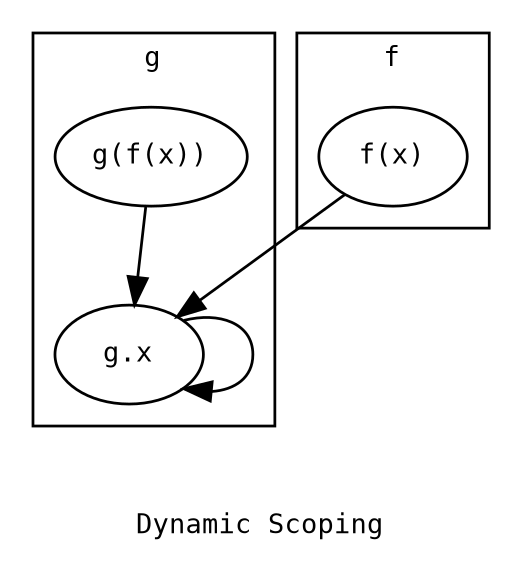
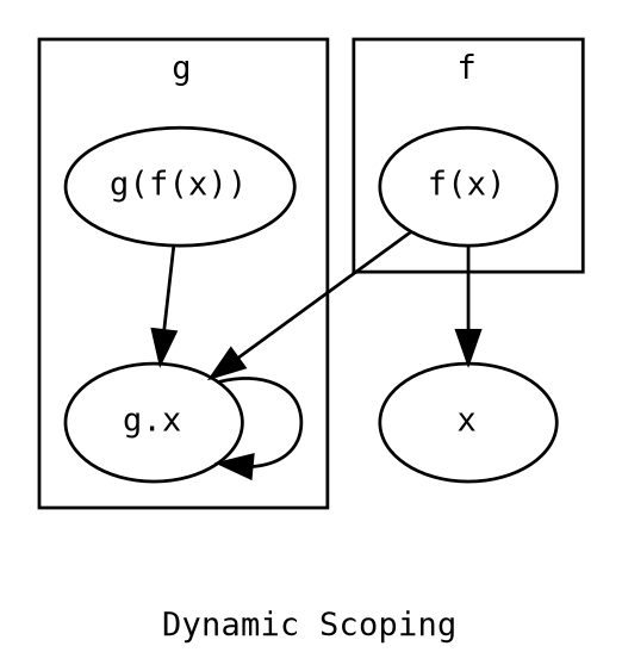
  digraph {
    fontname=Monospace
    fontsize=10
    label="Dynamic Scoping"
    node [fontname=Monospace fontsize=10]
    "g.x"
    "g(f(x))"
    "f(x)"
+   x
    subgraph cluster_1 {
      label=g
      "g.x"
      "g(f(x))"
    }
    subgraph cluster_2 {
      label=f
      "f(x)"
    }
    "g.x" -> "g.x"
    "g(f(x))" -> "g.x"
    "f(x)" -> "g.x"
+   "f(x)" -> x
  }
